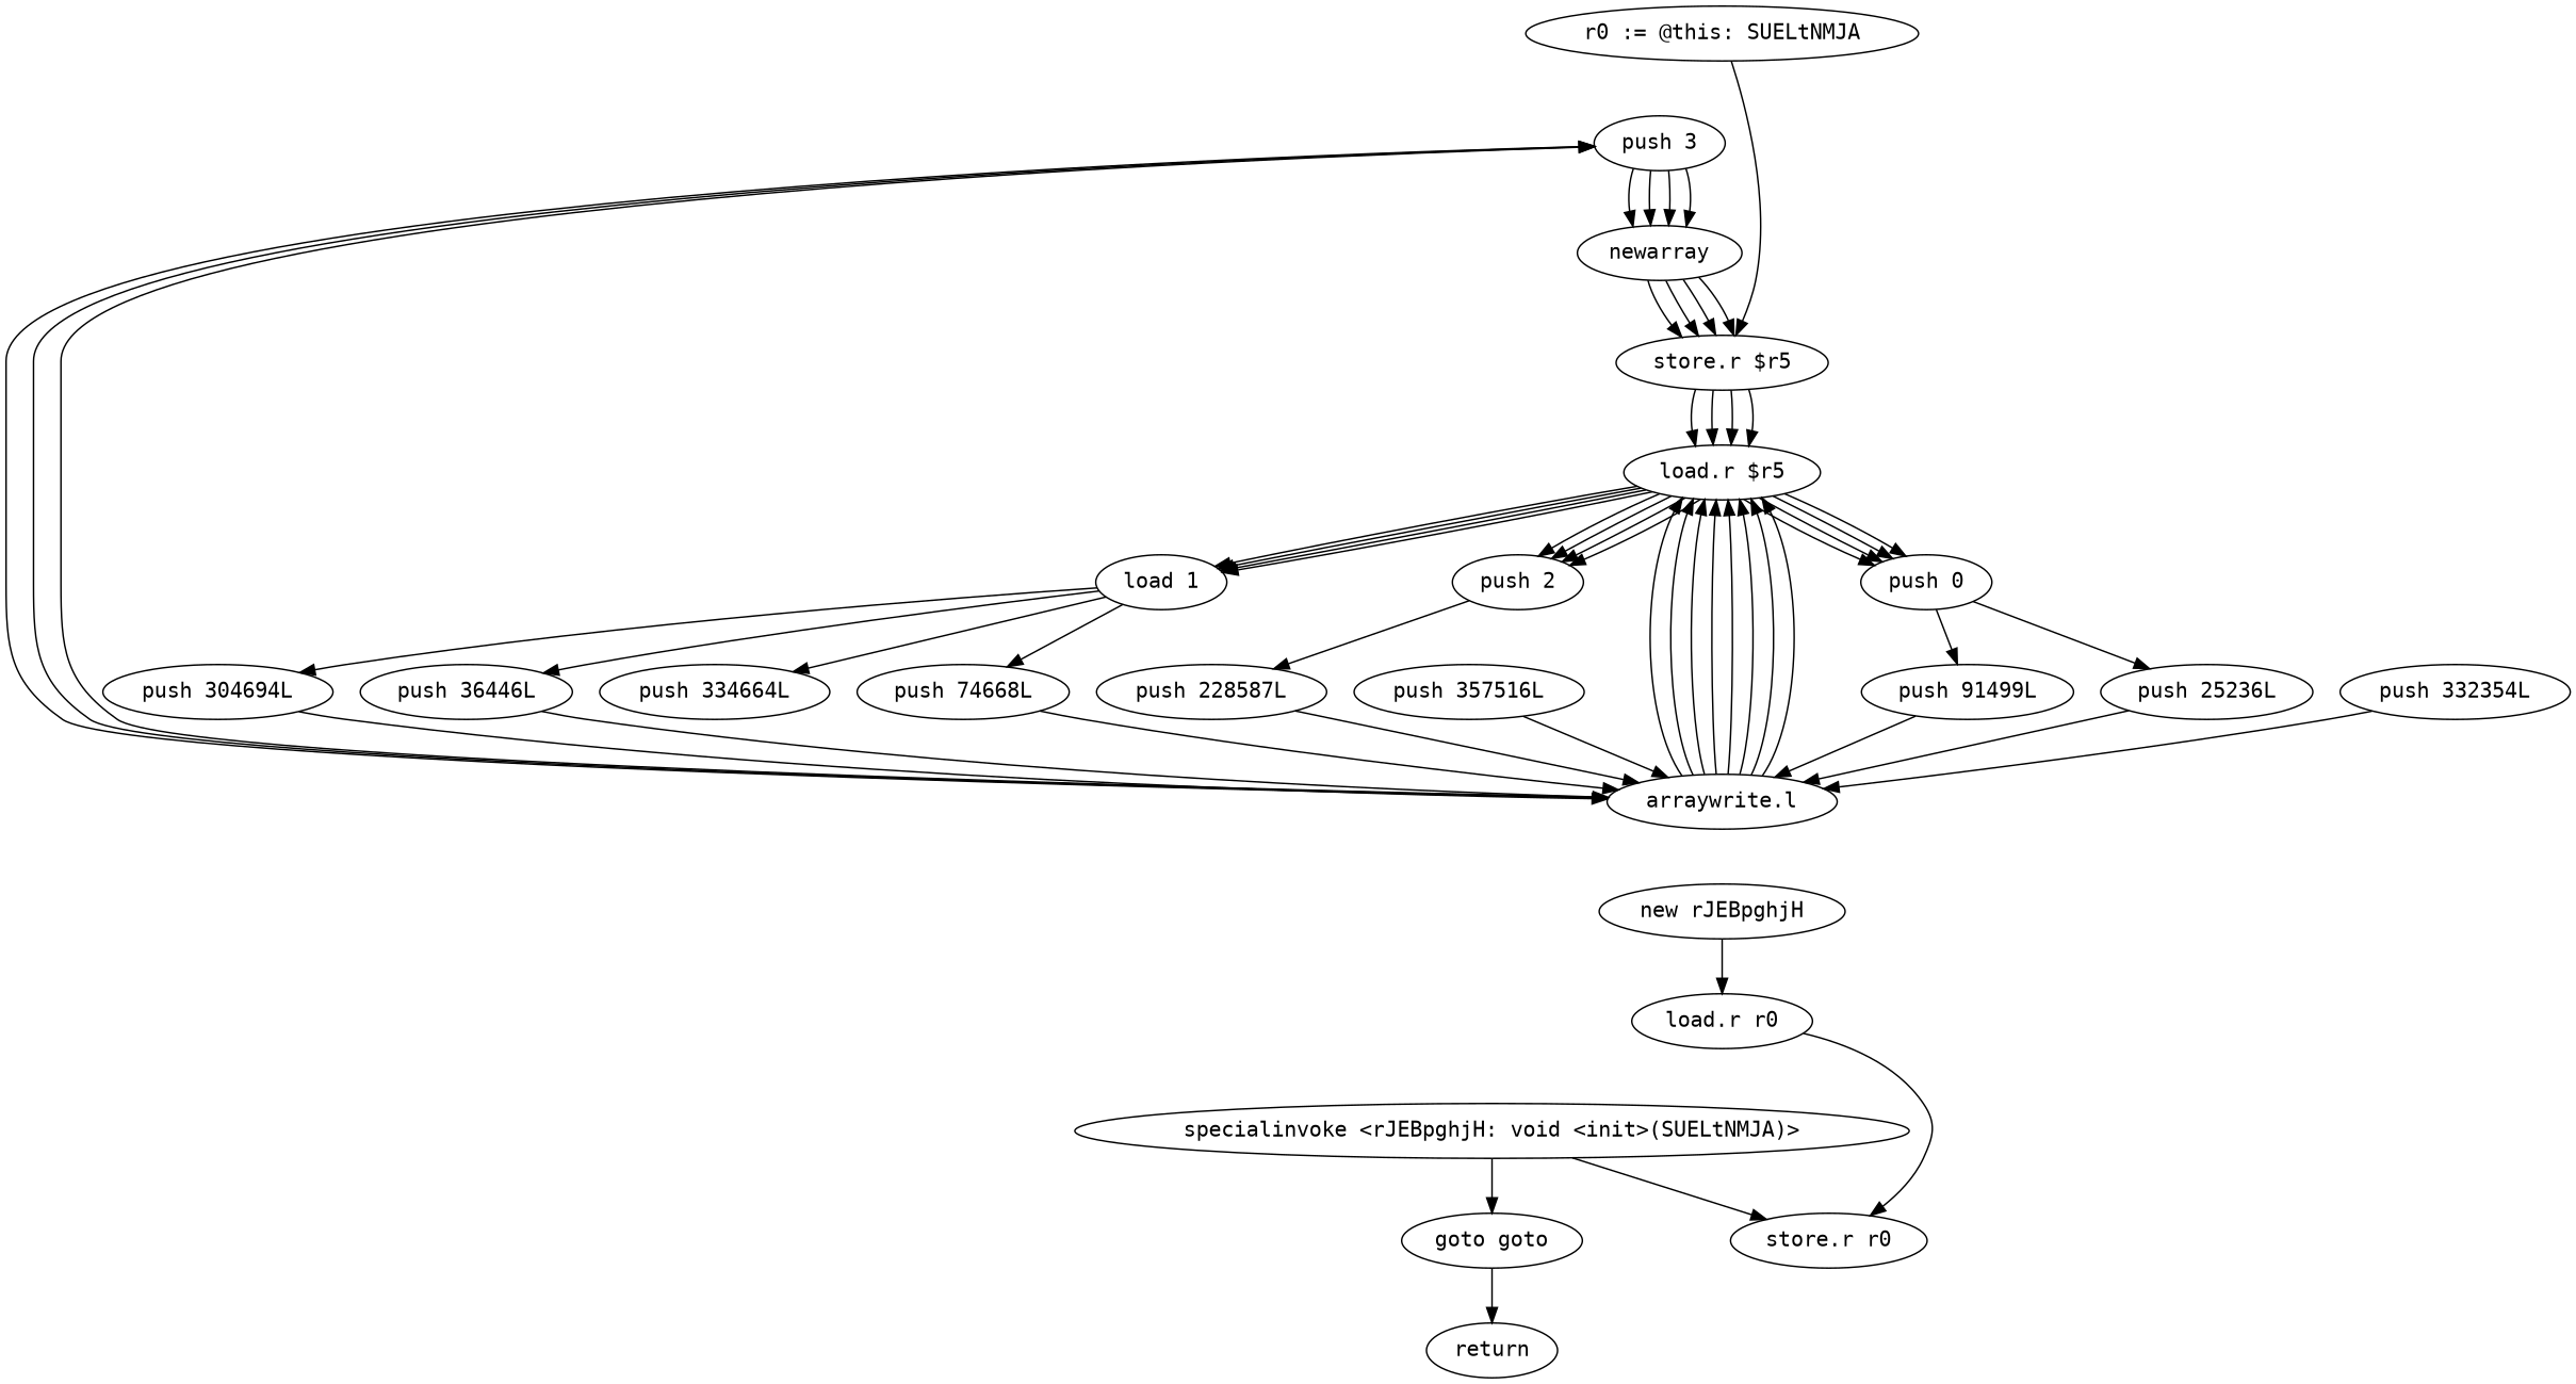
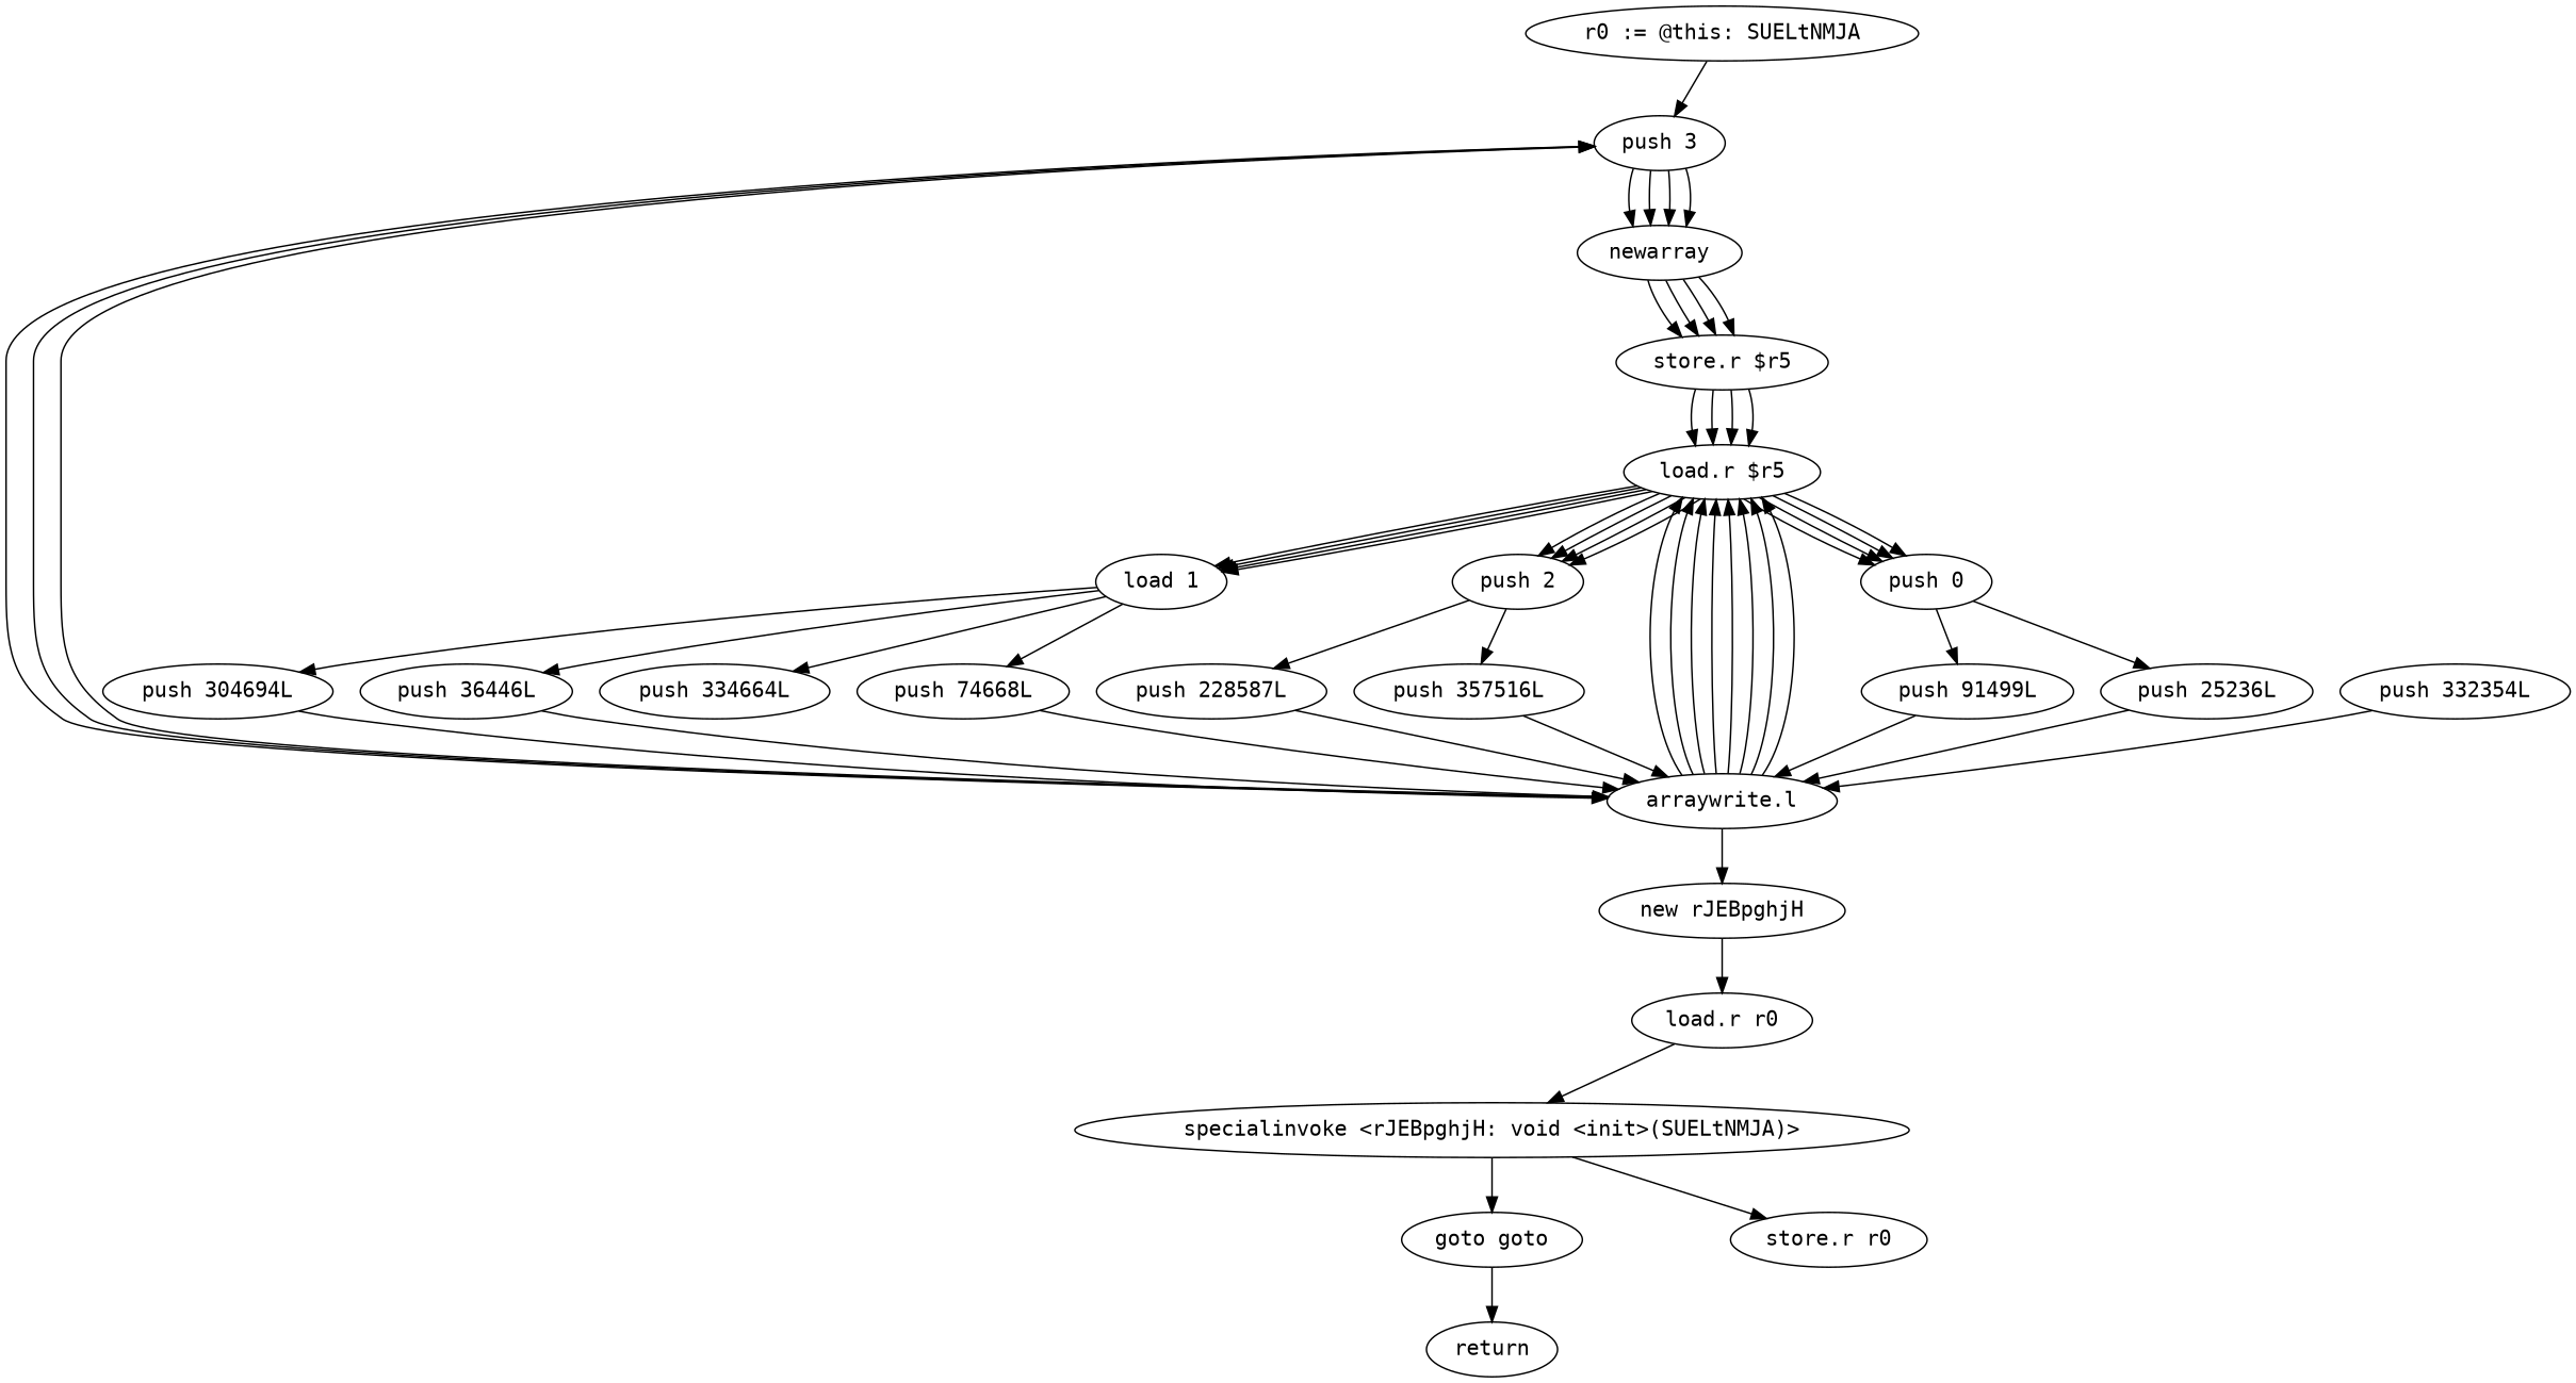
  digraph {
    fontname="DejaVu Sans Mono"
    node [fontname="DejaVu Sans Mono"]
    edge [fontname="DejaVu Sans Mono"]
    "r0 := @this: SUELtNMJA"
    "push 3"
    newarray
    "store.r $r5"
    "load.r $r5"
    "push 0"
    n7 [label="load 1"]
    "push 2"
    n9 [label="push 25236L"]
    "push 91499L"
    "push 74668L"
    "push 304694L"
    "push 36446L"
    "push 334664L"
    "push 357516L"
    "push 228587L"
    "push 332354L"
    "arraywrite.l"
    "new rJEBpghjH"
    "load.r r0"
    "specialinvoke <rJEBpghjH: void <init>(SUELtNMJA)>"
    n22 [label="goto goto"]
    "store.r r0"
    return
-   "r0 := @this: SUELtNMJA" -> "store.r $r5"
+   "r0 := @this: SUELtNMJA" -> "push 3"
    "push 3" -> newarray
    "push 3" -> newarray
    "push 3" -> newarray
    "push 3" -> newarray
    newarray -> "store.r $r5"
    newarray -> "store.r $r5"
    newarray -> "store.r $r5"
    newarray -> "store.r $r5"
    "store.r $r5" -> "load.r $r5"
    "store.r $r5" -> "load.r $r5"
    "store.r $r5" -> "load.r $r5"
    "store.r $r5" -> "load.r $r5"
    "load.r $r5" -> "push 0"
    "load.r $r5" -> "push 0"
    "load.r $r5" -> "push 0"
    "load.r $r5" -> "push 0"
    "load.r $r5" -> n7
    "load.r $r5" -> n7
    "load.r $r5" -> n7
    "load.r $r5" -> n7
    "load.r $r5" -> "push 2"
    "load.r $r5" -> "push 2"
    "load.r $r5" -> "push 2"
    "load.r $r5" -> "push 2"
    "push 0" -> n9
    "push 0" -> "push 91499L"
    n7 -> "push 74668L"
    n7 -> "push 304694L"
    n7 -> "push 36446L"
    n7 -> "push 334664L"
+   "push 2" -> "push 357516L"
    "push 2" -> "push 228587L"
    n9 -> "arraywrite.l"
    "push 91499L" -> "arraywrite.l"
    "push 74668L" -> "arraywrite.l"
    "push 304694L" -> "arraywrite.l"
    "push 36446L" -> "arraywrite.l"
    "push 357516L" -> "arraywrite.l"
    "push 228587L" -> "arraywrite.l"
    "push 332354L" -> "arraywrite.l"
    "arraywrite.l" -> "push 3"
    "arraywrite.l" -> "push 3"
    "arraywrite.l" -> "push 3"
    "arraywrite.l" -> "load.r $r5"
    "arraywrite.l" -> "load.r $r5"
    "arraywrite.l" -> "load.r $r5"
    "arraywrite.l" -> "load.r $r5"
    "arraywrite.l" -> "load.r $r5"
    "arraywrite.l" -> "load.r $r5"
    "arraywrite.l" -> "load.r $r5"
    "arraywrite.l" -> "load.r $r5"
+   "arraywrite.l" -> "new rJEBpghjH"
    "new rJEBpghjH" -> "load.r r0"
-   "load.r r0" -> "store.r r0"
+   "load.r r0" -> "specialinvoke <rJEBpghjH: void <init>(SUELtNMJA)>"
    "specialinvoke <rJEBpghjH: void <init>(SUELtNMJA)>" -> n22
    "specialinvoke <rJEBpghjH: void <init>(SUELtNMJA)>" -> "store.r r0"
    n22 -> return
  }
